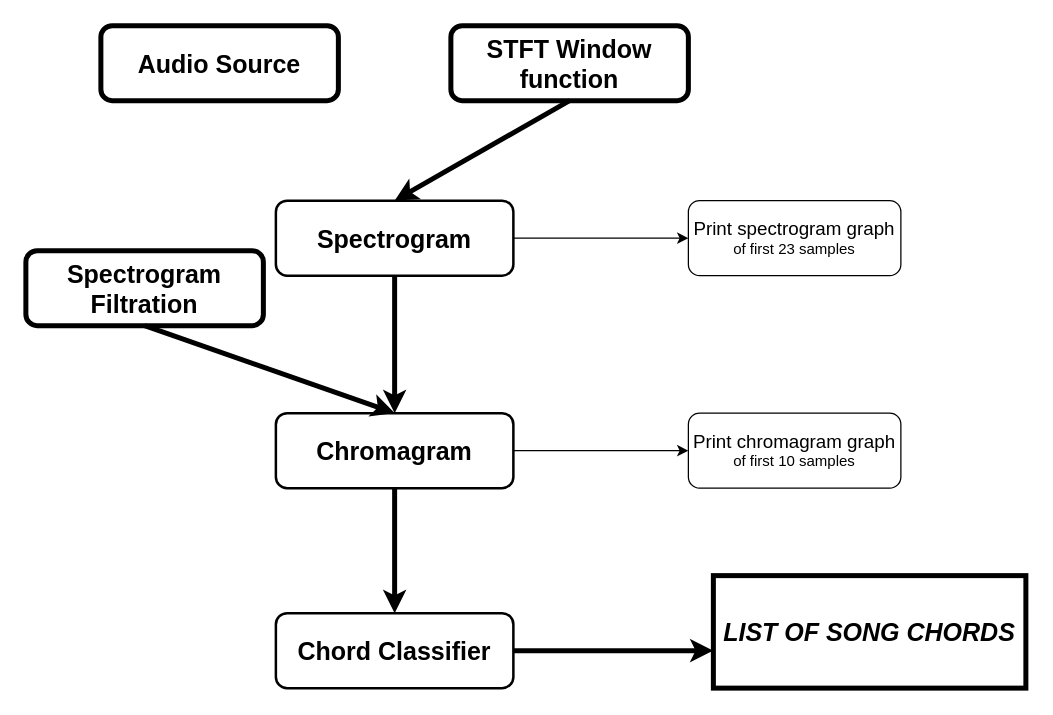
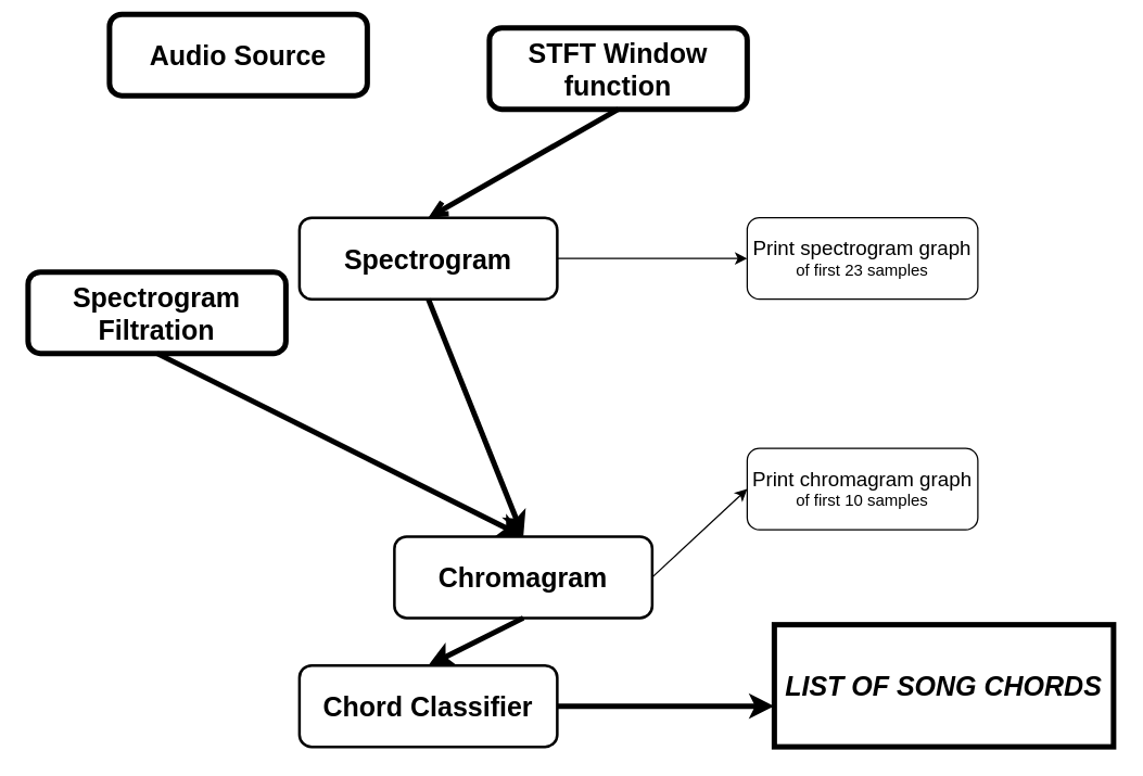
  <mxCell id="0" />
  <mxCell id="1" parent="0" />
  <mxCell id="2" value="&lt;b&gt;&lt;font style=&quot;font-size: 20px&quot;&gt;STFT Window function&lt;/font&gt;&lt;/b&gt;" style="rounded=1;whiteSpace=wrap;html=1;strokeWidth=4;" vertex="1" parent="1"><mxGeometry x="360" y="20" width="190" height="60" as="geometry" /></mxCell>
  <mxCell id="3" value="&lt;font size=&quot;1&quot;&gt;&lt;b style=&quot;font-size: 20px&quot;&gt;Spectrogram&lt;/b&gt;&lt;/font&gt;" style="rounded=1;whiteSpace=wrap;html=1;strokeWidth=2;" vertex="1" parent="1"><mxGeometry x="220" y="160" width="190" height="60" as="geometry" /></mxCell>
- <mxCell id="4" value="&lt;font style=&quot;font-size: 20px&quot;&gt;&lt;b&gt;Chromagram&lt;/b&gt;&lt;/font&gt;" style="rounded=1;whiteSpace=wrap;html=1;strokeWidth=2;" vertex="1" parent="1"><mxGeometry x="220" y="330" width="190" height="60" as="geometry" /></mxCell>
- <mxCell id="5" value="&lt;b&gt;&lt;font style=&quot;font-size: 20px&quot;&gt;Audio Source&lt;/font&gt;&lt;/b&gt;" style="rounded=1;whiteSpace=wrap;html=1;strokeWidth=4;" vertex="1" parent="1"><mxGeometry x="80" y="20" width="190" height="60" as="geometry" /></mxCell>
+ <mxCell id="4" value="&lt;font style=&quot;font-size: 20px&quot;&gt;&lt;b&gt;Chromagram&lt;/b&gt;&lt;/font&gt;" style="rounded=1;whiteSpace=wrap;html=1;strokeWidth=2;" vertex="1" parent="1"><mxGeometry x="290" y="395" width="190" height="60" as="geometry" /></mxCell>
+ <mxCell id="5" value="&lt;b&gt;&lt;font style=&quot;font-size: 20px&quot;&gt;Audio Source&lt;/font&gt;&lt;/b&gt;" style="rounded=1;whiteSpace=wrap;html=1;strokeWidth=4;" vertex="1" parent="1"><mxGeometry x="80" y="10" width="190" height="60" as="geometry" /></mxCell>
  <mxCell id="6" value="&lt;font style=&quot;font-size: 20px&quot;&gt;&lt;b&gt;Chord Classifier&lt;/b&gt;&lt;/font&gt;" style="rounded=1;whiteSpace=wrap;html=1;strokeWidth=2;" vertex="1" parent="1"><mxGeometry x="220" y="490" width="190" height="60" as="geometry" /></mxCell>
  <mxCell id="7" value="&lt;font size=&quot;1&quot;&gt;&lt;b style=&quot;font-size: 20px&quot;&gt;Spectrogram Filtration&lt;/b&gt;&lt;/font&gt;" style="rounded=1;whiteSpace=wrap;html=1;strokeWidth=4;" vertex="1" parent="1"><mxGeometry x="20" y="200" width="190" height="60" as="geometry" /></mxCell>
- <mxCell id="8" value="" style="endArrow=classic;html=1;exitX=0.5;exitY=1;exitDx=0;exitDy=0;entryX=0.5;entryY=0;entryDx=0;entryDy=0;strokeWidth=4;endFill=1;" edge="1" parent="1" source="2" target="3"><mxGeometry width="50" height="50" relative="1" as="geometry"><mxPoint x="340" y="260" as="sourcePoint" /><mxPoint x="480" y="180" as="targetPoint" /></mxGeometry></mxCell>
+ <mxCell id="8" value="" style="endArrow=open;html=1;exitX=0.5;exitY=1;exitDx=0;exitDy=0;entryX=0.5;entryY=0;entryDx=0;entryDy=0;strokeWidth=4;endFill=1;" edge="1" parent="1" source="2" target="3"><mxGeometry width="50" height="50" relative="1" as="geometry"><mxPoint x="340" y="260" as="sourcePoint" /><mxPoint x="480" y="180" as="targetPoint" /></mxGeometry></mxCell>
  <mxCell id="9" value="" style="endArrow=classic;html=1;exitX=0.5;exitY=1;exitDx=0;exitDy=0;entryX=0.5;entryY=0;entryDx=0;entryDy=0;strokeWidth=4;" edge="1" parent="1" source="7" target="4"><mxGeometry width="50" height="50" relative="1" as="geometry"><mxPoint x="340" y="260" as="sourcePoint" /><mxPoint x="390" y="210" as="targetPoint" /></mxGeometry></mxCell>
  <mxCell id="10" value="" style="endArrow=classic;html=1;exitX=0.5;exitY=1;exitDx=0;exitDy=0;entryX=0.5;entryY=0;entryDx=0;entryDy=0;strokeWidth=4;" edge="1" parent="1" source="3" target="4"><mxGeometry width="50" height="50" relative="1" as="geometry"><mxPoint x="340" y="260" as="sourcePoint" /><mxPoint x="390" y="210" as="targetPoint" /></mxGeometry></mxCell>
  <mxCell id="11" value="" style="endArrow=classic;html=1;exitX=0.5;exitY=1;exitDx=0;exitDy=0;entryX=0.5;entryY=0;entryDx=0;entryDy=0;strokeWidth=4;" edge="1" parent="1" source="4" target="6"><mxGeometry width="50" height="50" relative="1" as="geometry"><mxPoint x="340" y="260" as="sourcePoint" /><mxPoint x="390" y="210" as="targetPoint" /></mxGeometry></mxCell>
  <mxCell id="12" value="" style="endArrow=classic;html=1;strokeWidth=4;exitX=1;exitY=0.5;exitDx=0;exitDy=0;" edge="1" parent="1" source="6"><mxGeometry width="50" height="50" relative="1" as="geometry"><mxPoint x="460" y="410" as="sourcePoint" /><mxPoint x="570" y="520" as="targetPoint" /></mxGeometry></mxCell>
  <mxCell id="13" value="&lt;i&gt;&lt;b&gt;&lt;font style=&quot;font-size: 20px&quot;&gt;LIST OF SONG CHORDS&lt;/font&gt;&lt;/b&gt;&lt;/i&gt;" style="rounded=0;whiteSpace=wrap;html=1;strokeWidth=4;" vertex="1" parent="1"><mxGeometry x="570" y="460" width="250" height="90" as="geometry" /></mxCell>
  <mxCell id="14" value="" style="endArrow=classic;html=1;strokeWidth=1;exitX=1;exitY=0.5;exitDx=0;exitDy=0;entryX=0;entryY=0.5;entryDx=0;entryDy=0;" edge="1" parent="1" source="3" target="15"><mxGeometry width="50" height="50" relative="1" as="geometry"><mxPoint x="460" y="400" as="sourcePoint" /><mxPoint x="530" y="190" as="targetPoint" /></mxGeometry></mxCell>
  <mxCell id="15" value="&lt;font style=&quot;font-size: 15px&quot;&gt;&lt;font style=&quot;font-size: 15px&quot;&gt;Print&lt;/font&gt; spectrogram graph&lt;/font&gt; of first 23 samples" style="rounded=1;whiteSpace=wrap;html=1;strokeWidth=1;" vertex="1" parent="1"><mxGeometry x="550" y="160" width="170" height="60" as="geometry" /></mxCell>
  <mxCell id="16" value="&lt;font style=&quot;font-size: 15px&quot;&gt;&lt;font style=&quot;font-size: 15px&quot;&gt;Print&lt;/font&gt; chromagram graph&lt;/font&gt; of first 10 samples" style="rounded=1;whiteSpace=wrap;html=1;strokeWidth=1;" vertex="1" parent="1"><mxGeometry x="550" y="330" width="170" height="60" as="geometry" /></mxCell>
  <mxCell id="17" value="" style="endArrow=classic;html=1;strokeWidth=1;exitX=1;exitY=0.5;exitDx=0;exitDy=0;entryX=0;entryY=0.5;entryDx=0;entryDy=0;" edge="1" parent="1" source="4" target="16"><mxGeometry width="50" height="50" relative="1" as="geometry"><mxPoint x="460" y="390" as="sourcePoint" /><mxPoint x="510" y="340" as="targetPoint" /></mxGeometry></mxCell>
